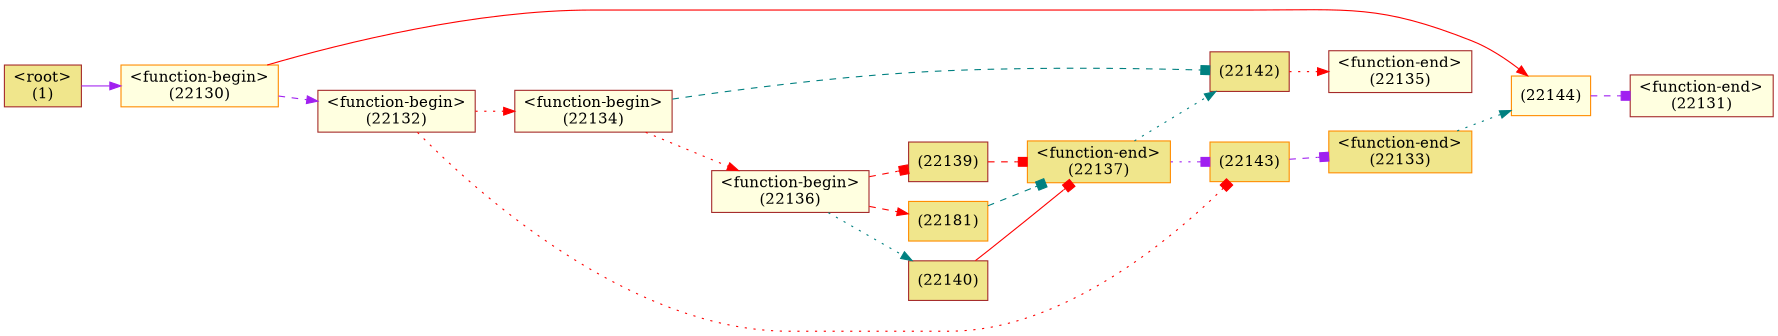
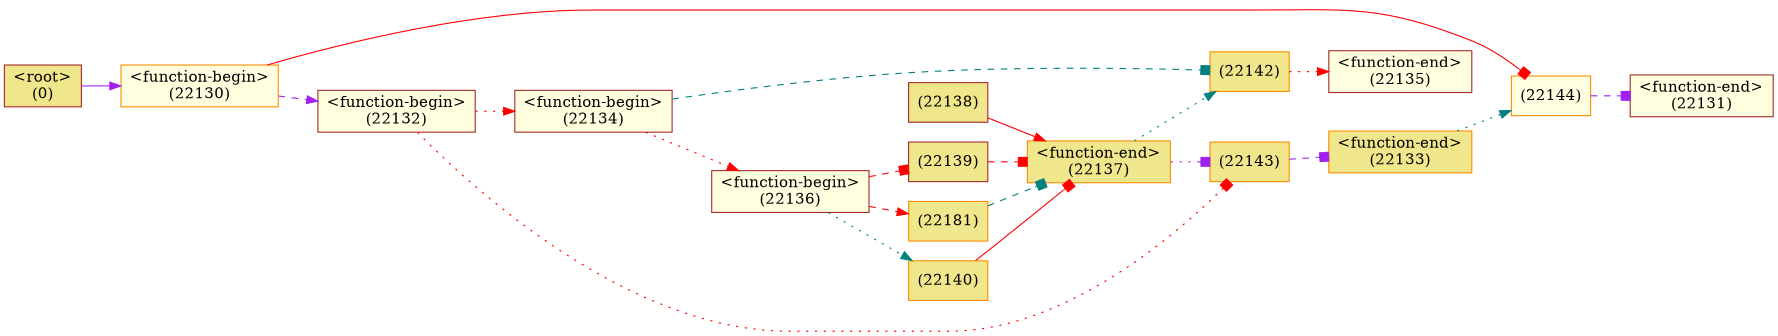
  digraph {
    rankdir=LR
    node [color=brown fillcolor=khaki shape=box style=filled]
    edge [arrowhead=normal color=red style=dashed]
    n1 [color=darkorange fillcolor=lightyellow label="(22144)"]
    n2 [fillcolor=lightyellow label="<function-end>\n(22131)"]
    n3 [color=darkorange label="<function-end>\n(22133)"]
    n4 [color=darkorange fillcolor=lightyellow label="<function-begin>\n(22130)"]
    n5 [fillcolor=lightyellow label="<function-begin>\n(22132)"]
    n6 [color=darkorange label="(22143)"]
    n7 [fillcolor=lightyellow label="<function-begin>\n(22134)"]
    n8 [fillcolor=lightyellow label="<function-end>\n(22135)"]
-   n9 [label="(22142)"]
+   n9 [color=darkorange label="(22142)"]
    n10 [fillcolor=lightyellow label="<function-begin>\n(22136)"]
    n11 [color=darkorange label="<function-end>\n(22137)"]
    n12 [color=darkorange label="(22181)"]
-   n13 [label="(22140)"]
+   n13 [color=darkorange label="(22140)"]
    n14 [label="(22139)"]
-   n16 [label="<root>\n(1)"]
+   n15 [label="(22138)"]
+   n16 [label="<root>\n(0)"]
    n1 -> n2 [arrowhead=box color=purple]
    n3 -> n1 [color=teal style=dotted]
-   n4 -> n1 [style=solid]
+   n4 -> n1 [arrowhead=box style=solid]
    n4 -> n5 [color=purple]
    n5 -> n6 [arrowhead=box style=dotted]
    n5 -> n7 [style=dotted]
    n6 -> n3 [arrowhead=box color=purple]
    n7 -> n9 [arrowhead=box color=teal]
    n7 -> n10 [style=dotted]
    n9 -> n8 [style=dotted]
    n10 -> n12
    n10 -> n13 [color=teal style=dotted]
    n10 -> n14 [arrowhead=box]
    n11 -> n6 [arrowhead=box color=purple style=dotted]
    n11 -> n9 [color=teal style=dotted]
    n12 -> n11 [arrowhead=box color=teal]
    n13 -> n11 [arrowhead=box style=solid]
    n14 -> n11 [arrowhead=box]
+   n15 -> n11 [style=solid]
    n16 -> n4 [color=purple style=solid]
  }
